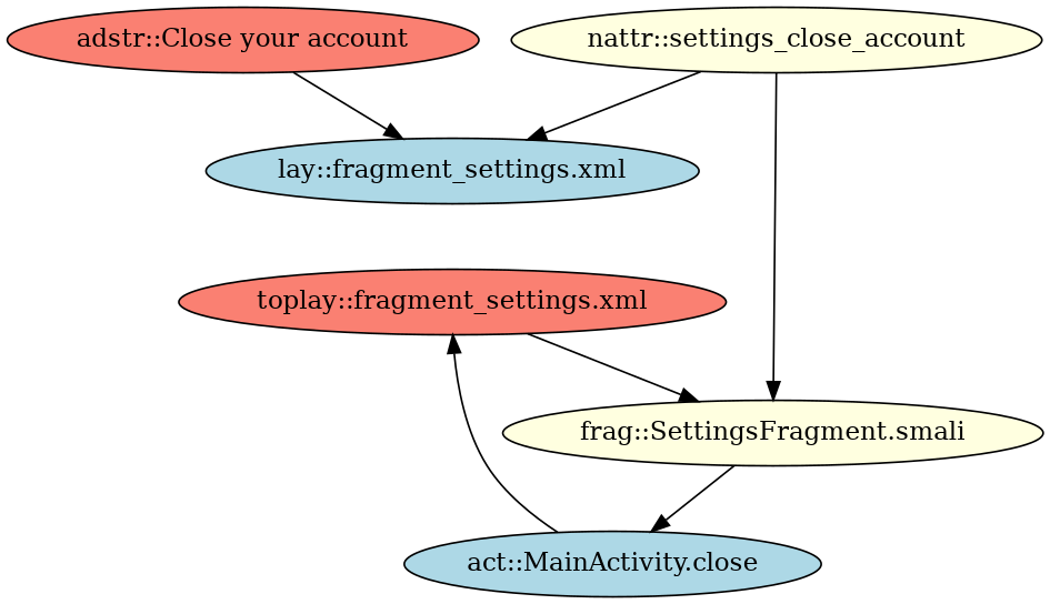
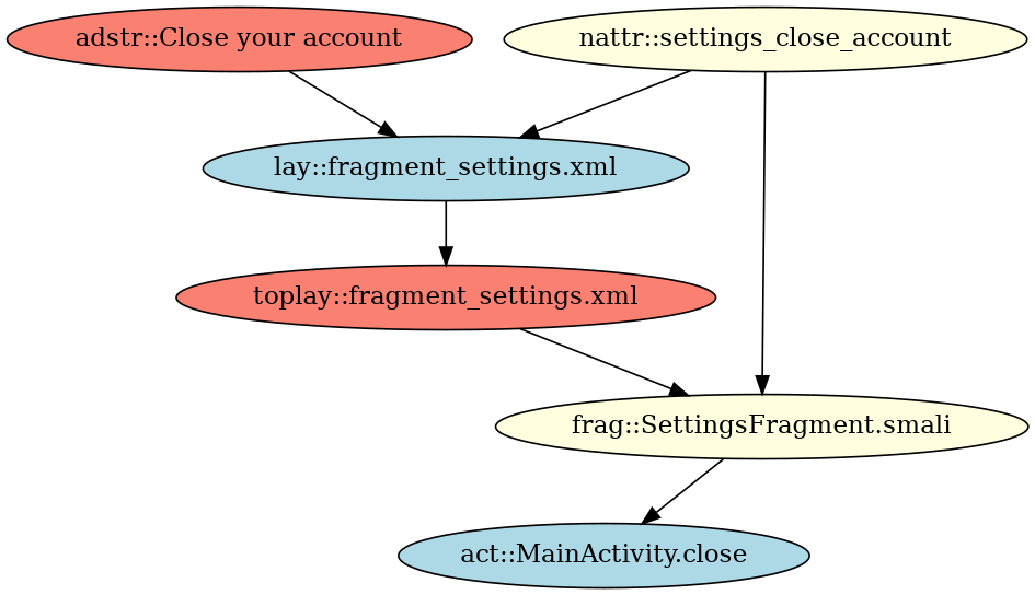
  digraph {
    node [fillcolor=lightblue style=filled]
    "lay::fragment_settings.xml"
    "adstr::Close your account" [fillcolor=salmon]
    "nattr::settings_close_account" [fillcolor=lightyellow]
    "frag::SettingsFragment.smali" [fillcolor=lightyellow]
    "toplay::fragment_settings.xml" [fillcolor=salmon]
    n6 [label="act::MainActivity.close"]
-   n6 -> "toplay::fragment_settings.xml"
+   "lay::fragment_settings.xml" -> "toplay::fragment_settings.xml"
    "adstr::Close your account" -> "lay::fragment_settings.xml"
    "nattr::settings_close_account" -> "lay::fragment_settings.xml"
    "nattr::settings_close_account" -> "frag::SettingsFragment.smali"
    "frag::SettingsFragment.smali" -> n6
    "toplay::fragment_settings.xml" -> "frag::SettingsFragment.smali"
  }
